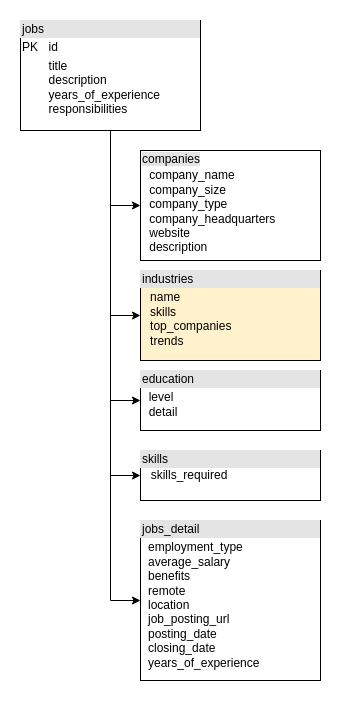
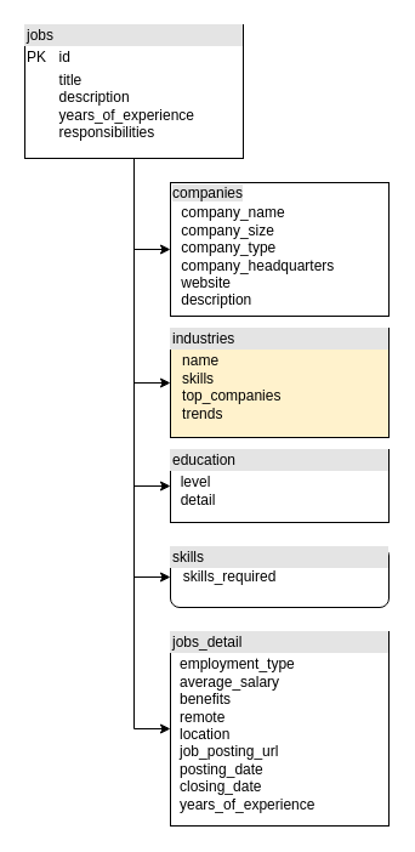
  <mxCell id="0" />
  <mxCell id="1" parent="0" />
  <mxCell id="2" style="edgeStyle=orthogonalEdgeStyle;rounded=0;orthogonalLoop=1;jettySize=auto;html=1;entryX=0;entryY=0.5;entryDx=0;entryDy=0;" parent="1" source="7" target="8" edge="1"><mxGeometry relative="1" as="geometry" /></mxCell>
  <mxCell id="3" style="edgeStyle=orthogonalEdgeStyle;rounded=0;orthogonalLoop=1;jettySize=auto;html=1;entryX=0;entryY=0.5;entryDx=0;entryDy=0;" parent="1" source="7" target="10" edge="1"><mxGeometry relative="1" as="geometry" /></mxCell>
  <mxCell id="4" style="edgeStyle=orthogonalEdgeStyle;rounded=0;orthogonalLoop=1;jettySize=auto;html=1;entryX=0;entryY=0.5;entryDx=0;entryDy=0;" parent="1" source="7" target="11" edge="1"><mxGeometry relative="1" as="geometry" /></mxCell>
  <mxCell id="5" style="edgeStyle=orthogonalEdgeStyle;rounded=0;orthogonalLoop=1;jettySize=auto;html=1;entryX=0;entryY=0.5;entryDx=0;entryDy=0;" edge="1" parent="1" source="7" target="12"><mxGeometry relative="1" as="geometry" /></mxCell>
  <mxCell id="6" style="edgeStyle=orthogonalEdgeStyle;rounded=0;orthogonalLoop=1;jettySize=auto;html=1;entryX=0;entryY=0.5;entryDx=0;entryDy=0;" edge="1" parent="1" source="7" target="9"><mxGeometry relative="1" as="geometry" /></mxCell>
  <mxCell id="7" value="&lt;div style=&quot;box-sizing: border-box; width: 100%; background: rgb(228, 228, 228); padding: 2px;&quot;&gt;jobs&lt;/div&gt;&lt;table style=&quot;width:100%;font-size:1em;&quot; cellpadding=&quot;2&quot; cellspacing=&quot;0&quot;&gt;&lt;tbody&gt;&lt;tr&gt;&lt;td&gt;PK&lt;/td&gt;&lt;td&gt;id&lt;/td&gt;&lt;/tr&gt;&lt;tr&gt;&lt;td&gt;&lt;br&gt;&lt;/td&gt;&lt;td&gt;title&lt;br&gt;description&lt;br&gt;years_of_experience&lt;br&gt;responsibilities&lt;/td&gt;&lt;/tr&gt;&lt;tr&gt;&lt;td&gt;&lt;br&gt;&lt;/td&gt;&lt;td&gt;&lt;br&gt;&lt;/td&gt;&lt;/tr&gt;&lt;/tbody&gt;&lt;/table&gt;" style="verticalAlign=top;align=left;overflow=fill;html=1;whiteSpace=wrap;" parent="1" vertex="1"><mxGeometry x="20" y="20" width="180" height="110" as="geometry" /></mxCell>
  <mxCell id="8" value="&lt;div style=&quot;box-sizing: border-box; width: 100%; background-image: initial; background-position: initial; background-size: initial; background-repeat: initial; background-attachment: initial; background-origin: initial; background-clip: initial; padding: 2px;&quot;&gt;&lt;span style=&quot;background-color: rgb(228, 228, 228);&quot;&gt;companies&lt;/span&gt;&lt;table style=&quot;background-color: transparent; color: light-dark(rgb(0, 0, 0), rgb(255, 255, 255)); font-size: 1em; width: 100%;&quot; cellpadding=&quot;2&quot; cellspacing=&quot;0&quot;&gt;&lt;tbody&gt;&lt;tr&gt;&lt;td&gt;&lt;br&gt;&lt;/td&gt;&lt;td&gt;company_name&lt;br&gt;company_size&lt;br&gt;company_type&lt;br&gt;company_headquarters&lt;br&gt;website&lt;br&gt;description&lt;/td&gt;&lt;/tr&gt;&lt;tr&gt;&lt;td&gt;&lt;/td&gt;&lt;td&gt;&lt;br&gt;&lt;/td&gt;&lt;/tr&gt;&lt;/tbody&gt;&lt;/table&gt;&lt;/div&gt;" style="verticalAlign=top;align=left;overflow=fill;html=1;whiteSpace=wrap;" parent="1" vertex="1"><mxGeometry x="140" y="150" width="180" height="110" as="geometry" /></mxCell>
  <mxCell id="9" value="&lt;div style=&quot;box-sizing: border-box; width: 100%; background: rgb(228, 228, 228); padding: 2px;&quot;&gt;jobs_detail&lt;/div&gt;&lt;table style=&quot;width:100%;font-size:1em;&quot; cellpadding=&quot;2&quot; cellspacing=&quot;0&quot;&gt;&lt;tbody&gt;&lt;tr&gt;&lt;td&gt;&lt;br&gt;&lt;/td&gt;&lt;td&gt;employment_type&lt;br&gt;average_salary&lt;br&gt;benefits&lt;br&gt;remote&lt;br&gt;location&lt;br&gt;job_posting_url&lt;br&gt;posting_date&lt;br&gt;closing_date&lt;br&gt;years_of_experience&lt;/td&gt;&lt;/tr&gt;&lt;tr&gt;&lt;td&gt;&lt;/td&gt;&lt;td&gt;&lt;br&gt;&lt;/td&gt;&lt;/tr&gt;&lt;/tbody&gt;&lt;/table&gt;" style="verticalAlign=top;align=left;overflow=fill;html=1;whiteSpace=wrap;" parent="1" vertex="1"><mxGeometry x="140" y="520" width="180" height="160" as="geometry" /></mxCell>
  <mxCell id="10" value="&lt;div style=&quot;box-sizing: border-box; width: 100%; background: rgb(228, 228, 228); padding: 2px;&quot;&gt;industries&lt;/div&gt;&lt;table style=&quot;width:100%;font-size:1em;&quot; cellpadding=&quot;2&quot; cellspacing=&quot;0&quot;&gt;&lt;tbody&gt;&lt;tr&gt;&lt;td&gt;&lt;br&gt;&lt;/td&gt;&lt;td&gt;name&lt;br&gt;skills&lt;br&gt;top_companies&lt;br&gt;trends&lt;/td&gt;&lt;/tr&gt;&lt;tr&gt;&lt;td&gt;&lt;br&gt;&lt;br&gt;&lt;/td&gt;&lt;td&gt;&lt;br&gt;&lt;/td&gt;&lt;/tr&gt;&lt;/tbody&gt;&lt;/table&gt;" style="verticalAlign=top;align=left;overflow=fill;html=1;whiteSpace=wrap;fillColor=#fff2cc;" parent="1" vertex="1"><mxGeometry x="140" y="270" width="180" height="90" as="geometry" /></mxCell>
  <mxCell id="11" value="&lt;div style=&quot;box-sizing: border-box; width: 100%; background: rgb(228, 228, 228); padding: 2px;&quot;&gt;education&lt;/div&gt;&lt;table style=&quot;width:100%;font-size:1em;&quot; cellpadding=&quot;2&quot; cellspacing=&quot;0&quot;&gt;&lt;tbody&gt;&lt;tr&gt;&lt;td&gt;&amp;nbsp; level&lt;br&gt;&amp;nbsp; detail&lt;/td&gt;&lt;td&gt;&lt;br&gt;&lt;/td&gt;&lt;/tr&gt;&lt;tr&gt;&lt;td&gt;&lt;br&gt;&lt;/td&gt;&lt;td&gt;&lt;br&gt;&lt;/td&gt;&lt;/tr&gt;&lt;tr&gt;&lt;td&gt;&lt;/td&gt;&lt;td&gt;&lt;br&gt;&lt;/td&gt;&lt;/tr&gt;&lt;/tbody&gt;&lt;/table&gt;" style="verticalAlign=top;align=left;overflow=fill;html=1;whiteSpace=wrap;" parent="1" vertex="1"><mxGeometry x="140" y="370" width="180" height="60" as="geometry" /></mxCell>
- <mxCell id="12" value="&lt;div style=&quot;box-sizing: border-box; width: 100%; background: rgb(228, 228, 228); padding: 2px;&quot;&gt;skills&lt;table align=&quot;left&quot; style=&quot;background-color: transparent; color: light-dark(rgb(0, 0, 0), rgb(255, 255, 255)); font-size: 1em; width: 100%;&quot; cellpadding=&quot;2&quot; cellspacing=&quot;0&quot;&gt;&lt;tbody&gt;&lt;tr&gt;&lt;td&gt;&amp;nbsp; skills_required&lt;/td&gt;&lt;td&gt;&lt;br&gt;&lt;/td&gt;&lt;/tr&gt;&lt;tr&gt;&lt;td&gt;&lt;/td&gt;&lt;td&gt;&lt;br&gt;&lt;/td&gt;&lt;/tr&gt;&lt;/tbody&gt;&lt;/table&gt;&lt;/div&gt;" style="verticalAlign=top;align=left;overflow=fill;html=1;whiteSpace=wrap;" parent="1" vertex="1"><mxGeometry x="140" y="450" width="180" height="50" as="geometry" /></mxCell>
+ <mxCell id="12" value="&lt;div style=&quot;box-sizing: border-box; width: 100%; background: rgb(228, 228, 228); padding: 2px;&quot;&gt;skills&lt;table align=&quot;left&quot; style=&quot;background-color: transparent; color: light-dark(rgb(0, 0, 0), rgb(255, 255, 255)); font-size: 1em; width: 100%;&quot; cellpadding=&quot;2&quot; cellspacing=&quot;0&quot;&gt;&lt;tbody&gt;&lt;tr&gt;&lt;td&gt;&amp;nbsp; skills_required&lt;/td&gt;&lt;td&gt;&lt;br&gt;&lt;/td&gt;&lt;/tr&gt;&lt;tr&gt;&lt;td&gt;&lt;/td&gt;&lt;td&gt;&lt;br&gt;&lt;/td&gt;&lt;/tr&gt;&lt;/tbody&gt;&lt;/table&gt;&lt;/div&gt;" style="verticalAlign=top;align=left;overflow=fill;html=1;whiteSpace=wrap;rounded=1;" parent="1" vertex="1"><mxGeometry x="140" y="450" width="180" height="50" as="geometry" /></mxCell>
